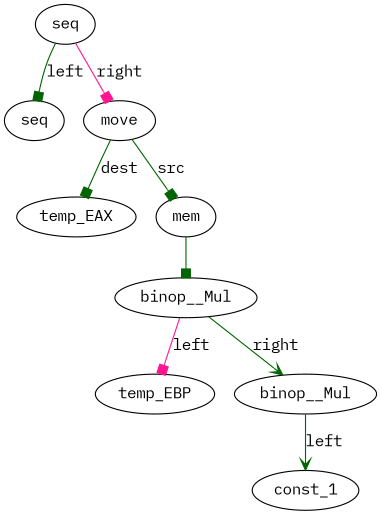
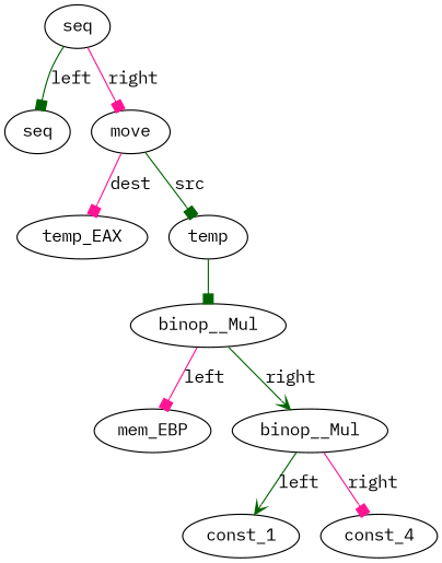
  digraph {
    fontname="IBM Plex Mono"
    node [fontname="IBM Plex Mono"]
    edge [arrowhead=box color=darkgreen fontname="IBM Plex Mono"]
    n1 [label=seq]
    n2 [label=temp_EAX]
-   n3 [label=temp_EBP]
+   n3 [label=mem_EBP]
    n4 [label=const_1]
+   n5 [label=const_4]
    n6 [label=binop__Mul]
    n7 [label=binop__Mul]
-   n8 [label=mem]
+   n8 [label=temp]
    n9 [label=move]
    n10 [label=seq]
    n6 -> n4 [arrowhead=vee label=left]
+   n6 -> n5 [color=deeppink label=right]
    n7 -> n3 [color=deeppink label=left]
    n7 -> n6 [arrowhead=vee label=right]
    n8 -> n7
-   n9 -> n2 [label=dest]
+   n9 -> n2 [color=deeppink label=dest]
    n9 -> n8 [label=src]
    n10 -> n1 [label=left]
    n10 -> n9 [color=deeppink label=right]
  }
